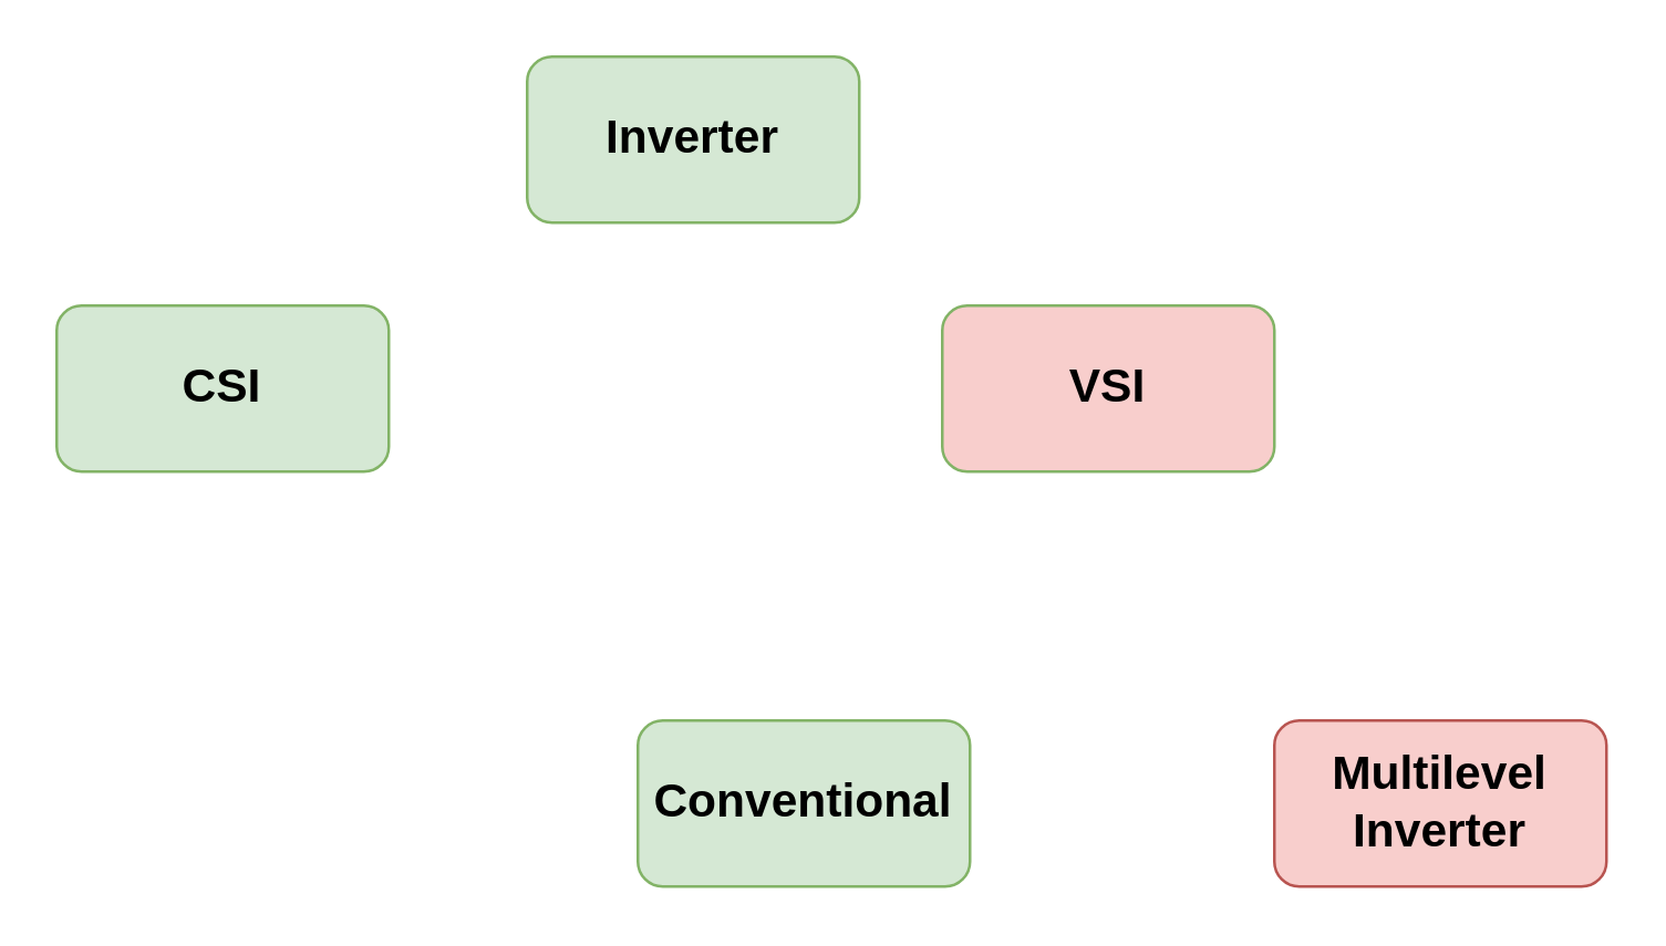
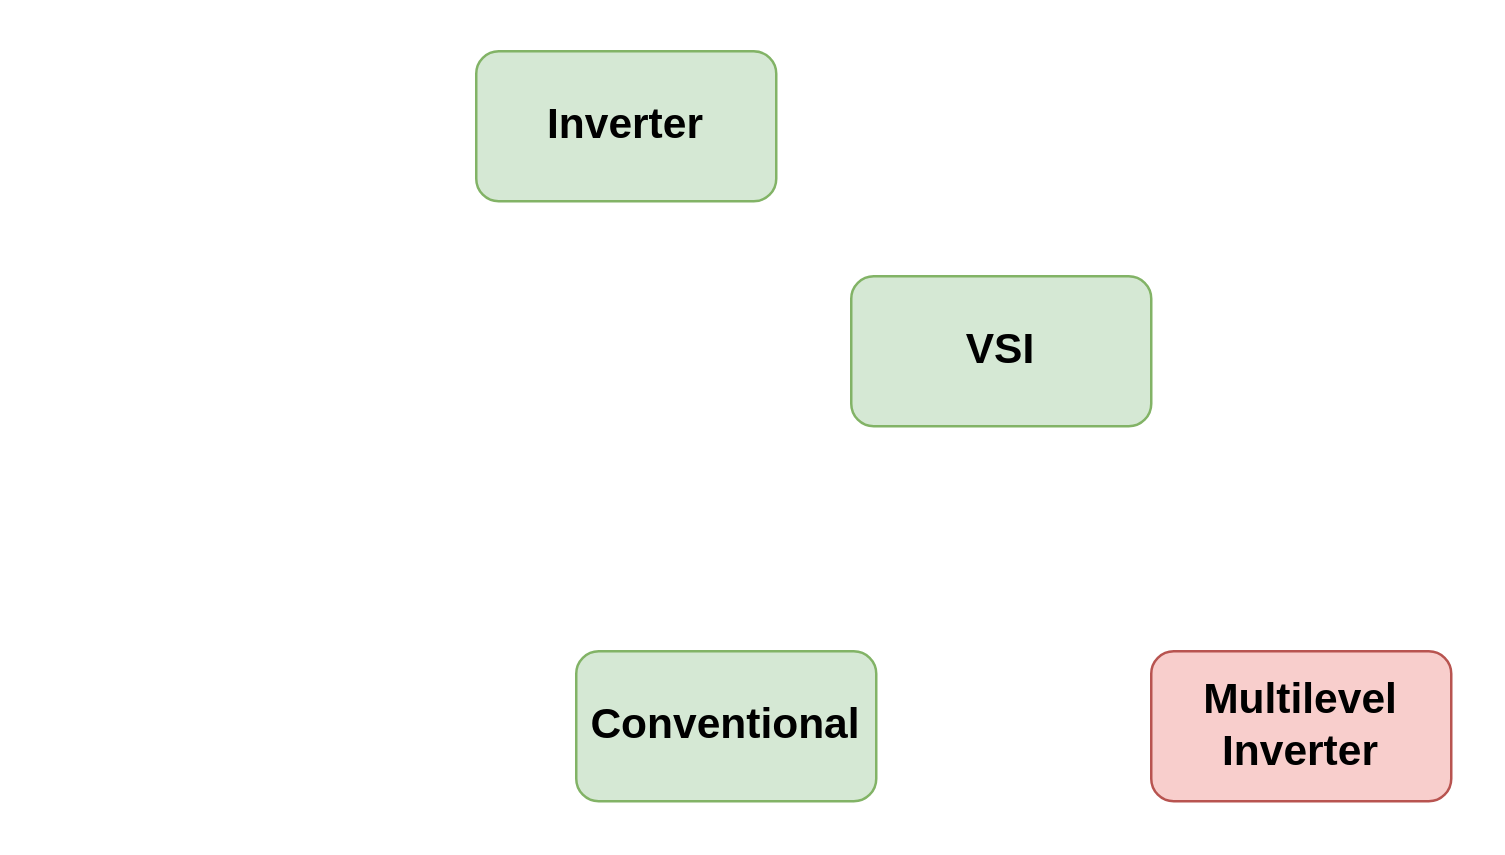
  <mxCell id="0" />
  <mxCell id="1" parent="0" />
  <mxCell id="2" value="&lt;font style=&quot;font-size: 17px;&quot;&gt;&lt;b&gt;Inverter&lt;/b&gt;&lt;/font&gt;" style="rounded=1;whiteSpace=wrap;html=1;fillColor=#d5e8d4;strokeColor=#82b366;" vertex="1" parent="1"><mxGeometry x="190" y="20" width="120" height="60" as="geometry" /></mxCell>
- <mxCell id="3" value="&lt;font style=&quot;font-size: 17px;&quot;&gt;&lt;b&gt;CSI&lt;/b&gt;&lt;/font&gt;" style="rounded=1;whiteSpace=wrap;html=1;fillColor=#d5e8d4;strokeColor=#82b366;" vertex="1" parent="1"><mxGeometry x="20" y="110" width="120" height="60" as="geometry" /></mxCell>
- <mxCell id="4" value="&lt;font style=&quot;font-size: 17px;&quot;&gt;&lt;b&gt;VSI&lt;/b&gt;&lt;/font&gt;" style="rounded=1;whiteSpace=wrap;html=1;fillColor=#f8cecc;strokeColor=#82b366;" vertex="1" parent="1"><mxGeometry x="340" y="110" width="120" height="60" as="geometry" /></mxCell>
+ <mxCell id="4" value="&lt;font style=&quot;font-size: 17px;&quot;&gt;&lt;b&gt;VSI&lt;/b&gt;&lt;/font&gt;" style="rounded=1;whiteSpace=wrap;html=1;fillColor=#d5e8d4;strokeColor=#82b366;" vertex="1" parent="1"><mxGeometry x="340" y="110" width="120" height="60" as="geometry" /></mxCell>
  <mxCell id="5" value="&lt;font style=&quot;font-size: 17px;&quot;&gt;&lt;b&gt;Conventional&lt;/b&gt;&lt;/font&gt;" style="rounded=1;whiteSpace=wrap;html=1;fillColor=#d5e8d4;strokeColor=#82b366;" vertex="1" parent="1"><mxGeometry x="230" y="260" width="120" height="60" as="geometry" /></mxCell>
  <mxCell id="6" value="&lt;font style=&quot;font-size: 17px;&quot;&gt;&lt;b&gt;Multilevel Inverter&lt;/b&gt;&lt;/font&gt;" style="rounded=1;whiteSpace=wrap;html=1;fillColor=#f8cecc;strokeColor=#b85450;" vertex="1" parent="1"><mxGeometry x="460" y="260" width="120" height="60" as="geometry" /></mxCell>
